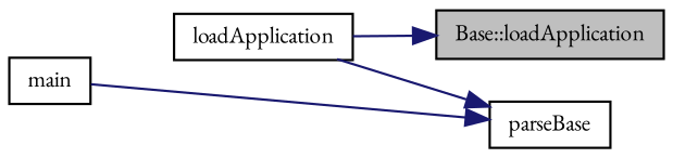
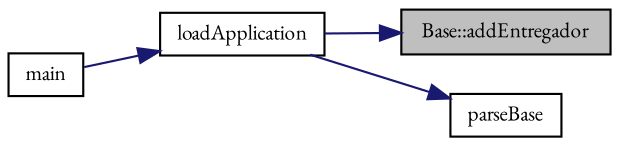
  digraph {
    fontname="EB Garamond"
    rankdir=RL
    node [color=black fillcolor=white fontname="EB Garamond" fontsize=10 shape=record style=filled]
    edge [color=midnightblue dir=back fontname="EB Garamond" fontsize=10 labelfontname=Helvetica labelfontsize=10 style=solid]
-   n1 [fillcolor=grey75 fontcolor=black height=0.2 label="Base::loadApplication" width=0.4]
+   n1 [fillcolor=grey75 fontcolor=black height=0.2 label="Base::addEntregador" width=0.4]
    n2 [height=0.2 label=loadApplication width=0.4]
    n3 [height=0.2 label=parseBase width=0.4]
    n4 [height=0.2 label=main width=0.4]
    n1 -> n2
-   n3 -> n4
+   n2 -> n4
    n3 -> n2
  }
